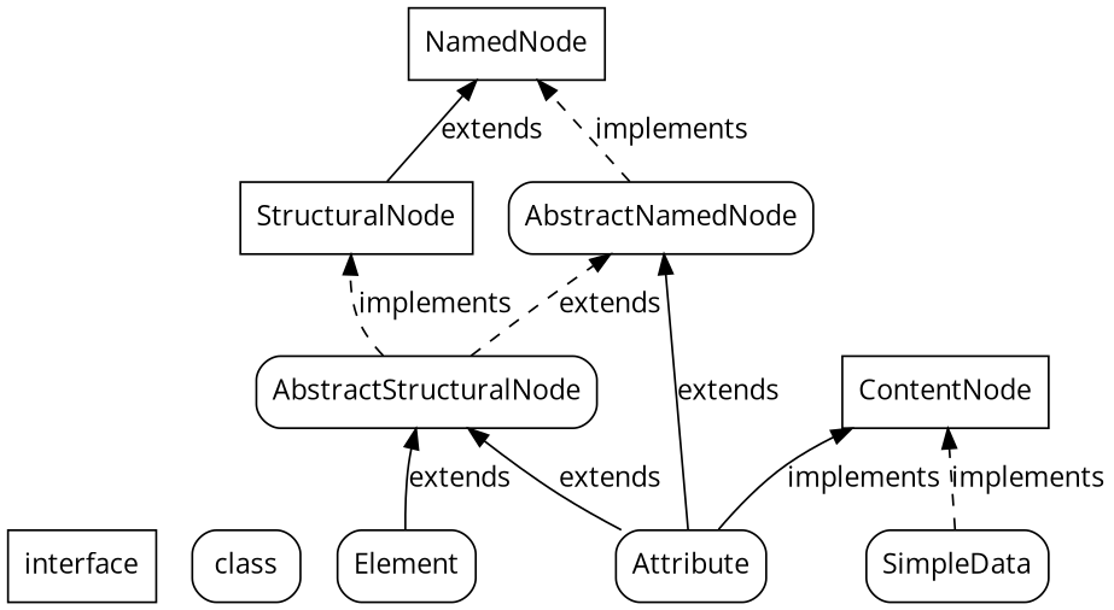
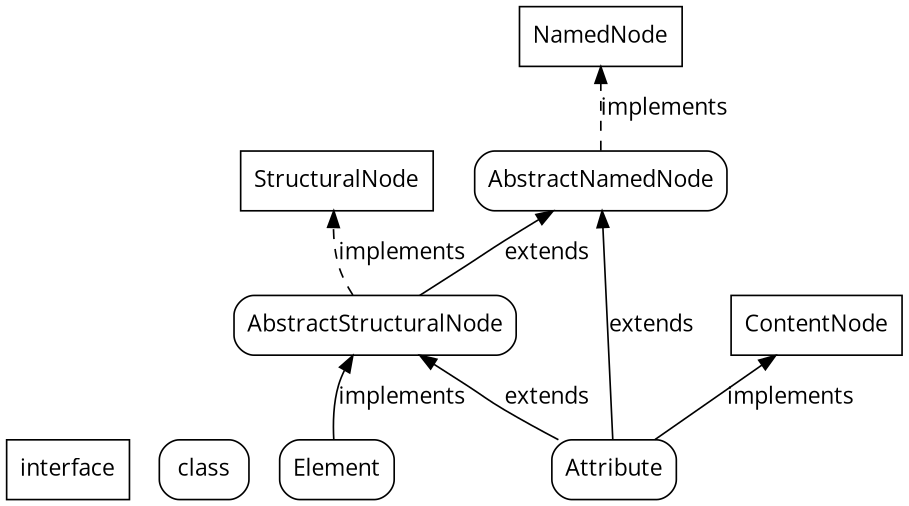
  digraph {
    fontname="Open Sans"
    rankdir=BT
    node [fontname="Open Sans" shape=rectangle style=rounded]
    edge [fontname="Open Sans"]
    interface [style=solid]
    n2 [label=class]
    StructuralNode [style=""]
    NamedNode [style=""]
    ContentNode [style=""]
    Element
    AbstractStructuralNode
    AbstractNamedNode
-   SimpleData
    Attribute
-   StructuralNode -> NamedNode [label=extends]
-   Element -> AbstractStructuralNode [label=extends]
+   Element -> AbstractStructuralNode [label=implements]
    AbstractStructuralNode -> StructuralNode [label=implements style=dashed]
-   AbstractStructuralNode -> AbstractNamedNode [label=extends style=dashed]
+   AbstractStructuralNode -> AbstractNamedNode [label=extends]
    AbstractNamedNode -> NamedNode [label=implements style=dashed]
-   SimpleData -> ContentNode [label=implements style=dashed]
    Attribute -> ContentNode [label=implements style=solid]
    Attribute -> AbstractStructuralNode [label=extends]
    Attribute -> AbstractNamedNode [label=extends]
  }
